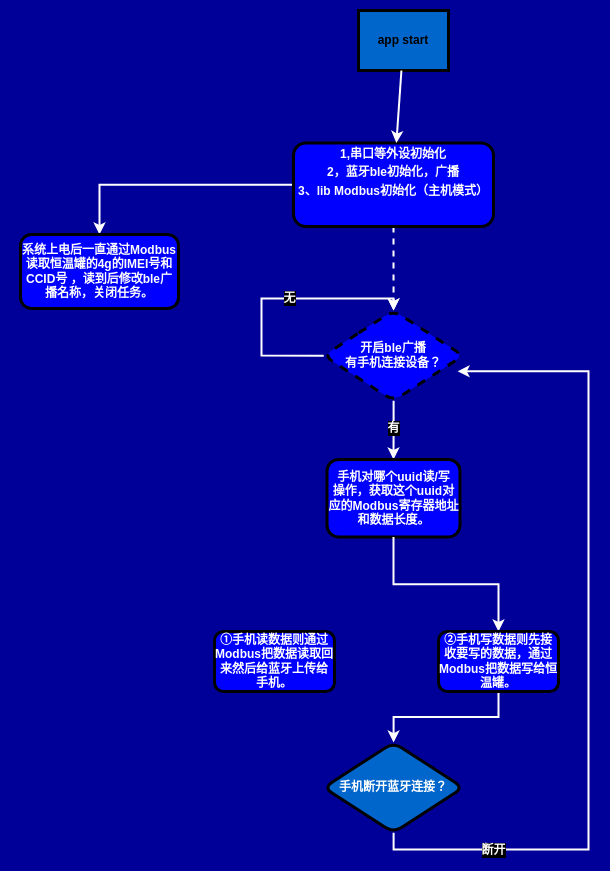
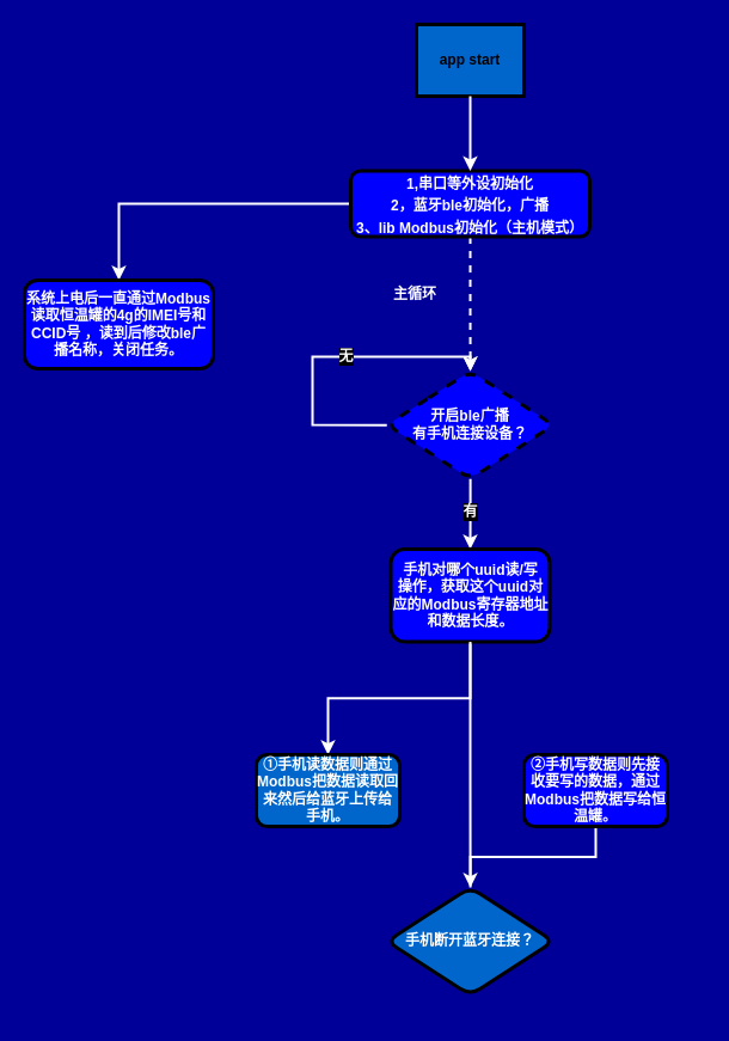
  <mxCell id="0" />
  <mxCell id="1" parent="0" />
  <mxCell id="2" value="" style="edgeStyle=orthogonalEdgeStyle;rounded=0;orthogonalLoop=1;jettySize=auto;html=1;fontColor=#FFFFFF;strokeWidth=2;strokeColor=#FFFFFF;dashed=1;" parent="1" source="4" target="11" edge="1"><mxGeometry relative="1" as="geometry"><mxPoint x="393" y="274" as="targetPoint" /></mxGeometry></mxCell>
  <mxCell id="3" value="" style="edgeStyle=orthogonalEdgeStyle;rounded=0;orthogonalLoop=1;jettySize=auto;html=1;strokeColor=#FFFFFF;strokeWidth=2;" edge="1" parent="1" source="4" target="14"><mxGeometry relative="1" as="geometry" /></mxCell>
- <mxCell id="4" value="&lt;p style=&quot;margin: 4px 0px 0px; text-align: center;&quot;&gt;&lt;font color=&quot;#ffffff&quot;&gt;1,串口等外设初始化&lt;/font&gt;&lt;/p&gt;&lt;p style=&quot;margin: 4px 0px 0px; text-align: center;&quot;&gt;&lt;font color=&quot;#ffffff&quot;&gt;2，蓝牙ble初始化，广播&lt;/font&gt;&lt;/p&gt;&lt;p style=&quot;margin: 4px 0px 0px; text-align: center;&quot;&gt;&lt;font color=&quot;#ffffff&quot;&gt;3、lib Modbus初始化（主机模式&lt;/font&gt;&lt;span style=&quot;color: rgb(255, 255, 255); background-color: initial;&quot;&gt;）&lt;/span&gt;&lt;/p&gt;" style="verticalAlign=middle;align=center;overflow=fill;fontSize=12;fontFamily=Helvetica;html=1;rounded=1;fontStyle=1;strokeWidth=3;fillColor=#0000FF;" parent="1" vertex="1"><mxGeometry x="293" y="142.5" width="200" height="83.5" as="geometry" /></mxCell>
- <mxCell id="5" value="app start" style="whiteSpace=wrap;align=center;verticalAlign=middle;fontStyle=1;strokeWidth=3;fillColor=#0066CC;" parent="1" vertex="1"><mxGeometry x="358" y="10" width="90" height="60" as="geometry" /></mxCell>
+ <mxCell id="4" value="&lt;p style=&quot;margin: 4px 0px 0px; text-align: center;&quot;&gt;&lt;font color=&quot;#ffffff&quot;&gt;1,串口等外设初始化&lt;/font&gt;&lt;/p&gt;&lt;p style=&quot;margin: 4px 0px 0px; text-align: center;&quot;&gt;&lt;font color=&quot;#ffffff&quot;&gt;2，蓝牙ble初始化，广播&lt;/font&gt;&lt;/p&gt;&lt;p style=&quot;margin: 4px 0px 0px; text-align: center;&quot;&gt;&lt;font color=&quot;#ffffff&quot;&gt;3、lib Modbus初始化（主机模式&lt;/font&gt;&lt;span style=&quot;color: rgb(255, 255, 255); background-color: initial;&quot;&gt;）&lt;/span&gt;&lt;/p&gt;" style="verticalAlign=middle;align=center;overflow=fill;fontSize=12;fontFamily=Helvetica;html=1;rounded=1;fontStyle=1;strokeWidth=3;fillColor=#0000FF;" parent="1" vertex="1"><mxGeometry x="293" y="142.5" width="200" height="55" as="geometry" /></mxCell>
+ <mxCell id="5" value="app start" style="whiteSpace=wrap;align=center;verticalAlign=middle;fontStyle=1;strokeWidth=3;fillColor=#0066CC;" parent="1" vertex="1"><mxGeometry x="348" y="20" width="90" height="60" as="geometry" /></mxCell>
  <mxCell id="6" value="" style="edgeStyle=none;noEdgeStyle=1;strokeColor=#FFFFFF;strokeWidth=2" parent="1" source="5" target="4" edge="1"><mxGeometry width="100" height="100" relative="1" as="geometry"><mxPoint x="578" y="104" as="sourcePoint" /><mxPoint x="678" y="4" as="targetPoint" /></mxGeometry></mxCell>
  <mxCell id="7" value="" style="edgeStyle=orthogonalEdgeStyle;shape=connector;rounded=0;orthogonalLoop=1;jettySize=auto;html=1;strokeColor=#FFFFFF;strokeWidth=2;align=center;verticalAlign=middle;fontFamily=Helvetica;fontSize=12;fontColor=#FFFFFF;fontStyle=1;labelBackgroundColor=default;endArrow=classic;exitX=0;exitY=0.5;exitDx=0;exitDy=0;" parent="1" source="11" target="11" edge="1"><mxGeometry relative="1" as="geometry"><Array as="points"><mxPoint x="261" y="355" /><mxPoint x="261" y="298" /><mxPoint x="393" y="298" /></Array><mxPoint x="347.997" y="413.035" as="sourcePoint" /><mxPoint x="341.22" y="298" as="targetPoint" /></mxGeometry></mxCell>
  <mxCell id="8" value="无" style="edgeLabel;html=1;align=center;verticalAlign=middle;resizable=0;points=[];rounded=1;strokeColor=default;strokeWidth=3;fontFamily=Helvetica;fontSize=12;fontColor=#FFFFFF;fontStyle=1;fillColor=#0000FF;labelBackgroundColor=#000000;" parent="7" vertex="1" connectable="0"><mxGeometry x="0.12" y="1" relative="1" as="geometry"><mxPoint as="offset" /></mxGeometry></mxCell>
  <mxCell id="9" style="edgeStyle=orthogonalEdgeStyle;shape=connector;rounded=0;orthogonalLoop=1;jettySize=auto;html=1;entryX=0.5;entryY=0;entryDx=0;entryDy=0;strokeColor=#FFFFFF;strokeWidth=2;align=center;verticalAlign=middle;fontFamily=Helvetica;fontSize=12;fontColor=#FFFFFF;fontStyle=1;labelBackgroundColor=default;endArrow=classic;" parent="1" source="11" target="13" edge="1"><mxGeometry relative="1" as="geometry" /></mxCell>
  <mxCell id="10" value="有" style="edgeLabel;html=1;align=center;verticalAlign=middle;resizable=0;points=[];fontFamily=Helvetica;fontSize=12;fontColor=#FFFFFF;fontStyle=1;labelBackgroundColor=#000000;" parent="9" vertex="1" connectable="0"><mxGeometry x="-0.082" y="-1" relative="1" as="geometry"><mxPoint as="offset" /></mxGeometry></mxCell>
  <mxCell id="11" value="&lt;span style=&quot;color: rgb(255, 255, 255);&quot;&gt;开启ble广播&lt;/span&gt;&lt;div&gt;&lt;font color=&quot;#ffffff&quot;&gt;有手机连接设备？&lt;/font&gt;&lt;/div&gt;" style="rhombus;whiteSpace=wrap;html=1;fillColor=#0000FF;rounded=1;fontStyle=1;strokeWidth=3;dashed=1;" parent="1" vertex="1"><mxGeometry x="323.25" y="310" width="139.5" height="90.25" as="geometry" /></mxCell>
+ <mxCell id="12" value="" style="edgeStyle=orthogonalEdgeStyle;rounded=0;orthogonalLoop=1;jettySize=auto;html=1;fontFamily=Helvetica;fontSize=12;fontColor=#FFFFFF;fontStyle=1;strokeColor=#FFFFFF;strokeWidth=2;" edge="1" parent="1" source="13" target="16"><mxGeometry relative="1" as="geometry" /></mxCell>
  <mxCell id="13" value="&lt;font color=&quot;#ffffff&quot;&gt;手机对哪个uuid读/写&lt;/font&gt;&lt;div&gt;&lt;font color=&quot;#ffffff&quot;&gt;操作，获取这个uuid对应的Modbus寄存器地址和数据长度。&lt;/font&gt;&lt;/div&gt;" style="whiteSpace=wrap;html=1;fillColor=#0000FF;rounded=1;fontStyle=1;strokeWidth=3;" parent="1" vertex="1"><mxGeometry x="326.5" y="459" width="133" height="77.38" as="geometry" /></mxCell>
  <mxCell id="14" value="系统上电后一直通过Modbus读取恒温罐的4g的IMEI号和CCID号 ，读到后修改ble广播名称，关闭任务。" style="whiteSpace=wrap;html=1;fillColor=#0000FF;rounded=1;fontStyle=1;strokeWidth=3;fontColor=#FFFFFF;" vertex="1" parent="1"><mxGeometry x="20" y="234" width="158" height="74" as="geometry" /></mxCell>
- <mxCell id="16" value="①手机读数据则通过Modbus把数据读取回来然后给蓝牙上传给手机。" style="whiteSpace=wrap;html=1;fillColor=#0000FF;rounded=1;fontStyle=1;strokeWidth=3;fontColor=#FFFFFF;" vertex="1" parent="1"><mxGeometry x="214" y="631" width="120" height="60" as="geometry" /></mxCell>
- <mxCell id="17" value="" style="edgeStyle=orthogonalEdgeStyle;rounded=0;orthogonalLoop=1;jettySize=auto;html=1;fontFamily=Helvetica;fontSize=12;fontColor=#FFFFFF;fontStyle=1;strokeColor=#FFFFFF;strokeWidth=2;" edge="1" parent="1" target="19" source="13"><mxGeometry relative="1" as="geometry"><mxPoint x="417" y="560" as="sourcePoint" /></mxGeometry></mxCell>
- <mxCell id="18" style="edgeStyle=orthogonalEdgeStyle;rounded=0;orthogonalLoop=1;jettySize=auto;html=1;fontFamily=Helvetica;fontSize=12;fontColor=#FFFFFF;fontStyle=1;strokeWidth=2;strokeColor=#FFFFFF;" edge="1" parent="1" source="19" target="20"><mxGeometry relative="1" as="geometry" /></mxCell>
+ <mxCell id="15" value="主循环" style="text;strokeColor=none;align=center;fillColor=none;html=1;verticalAlign=middle;whiteSpace=wrap;rounded=0;fontFamily=Helvetica;fontSize=12;fontColor=#FFFFFF;fontStyle=1;" vertex="1" parent="1"><mxGeometry x="317" y="230" width="60" height="31" as="geometry" /></mxCell>
+ <mxCell id="16" value="①手机读数据则通过Modbus把数据读取回来然后给蓝牙上传给手机。" style="whiteSpace=wrap;html=1;fillColor=#0066cc;rounded=1;fontStyle=1;strokeWidth=3;fontColor=#FFFFFF;" vertex="1" parent="1"><mxGeometry x="214" y="631" width="120" height="60" as="geometry" /></mxCell>
+ <mxCell id="17" value="" style="edgeStyle=orthogonalEdgeStyle;rounded=0;orthogonalLoop=1;jettySize=auto;html=1;fontFamily=Helvetica;fontSize=12;fontColor=#FFFFFF;fontStyle=1;strokeColor=#FFFFFF;strokeWidth=2;" edge="1" parent="1" target="20" source="13"><mxGeometry relative="1" as="geometry"><mxPoint x="417" y="560" as="sourcePoint" /></mxGeometry></mxCell>
+ <mxCell id="18" style="edgeStyle=orthogonalEdgeStyle;rounded=0;orthogonalLoop=1;jettySize=auto;html=1;fontFamily=Helvetica;fontSize=12;fontColor=#FFFFFF;fontStyle=1;strokeWidth=2;strokeColor=#FFFFFF;endArrow=none;" edge="1" parent="1" source="19" target="20"><mxGeometry relative="1" as="geometry" /></mxCell>
  <mxCell id="19" value="②手机写数据则先接收要写的数据，通过Modbus把数据写给恒温罐。" style="whiteSpace=wrap;html=1;fillColor=#0000FF;rounded=1;fontStyle=1;strokeWidth=3;fontColor=#FFFFFF;" vertex="1" parent="1"><mxGeometry x="438" y="631" width="120" height="60" as="geometry" /></mxCell>
  <mxCell id="20" value="&lt;font color=&quot;#ffffff&quot;&gt;手机断开蓝牙连接？&lt;/font&gt;" style="rhombus;whiteSpace=wrap;html=1;fillColor=#0066cc;rounded=1;fontStyle=1;strokeWidth=3;" vertex="1" parent="1"><mxGeometry x="323.25" y="742.03" width="139.5" height="90.25" as="geometry" /></mxCell>
- <mxCell id="21" style="edgeStyle=orthogonalEdgeStyle;rounded=0;orthogonalLoop=1;jettySize=auto;html=1;entryX=0.959;entryY=0.674;entryDx=0;entryDy=0;entryPerimeter=0;fontFamily=Helvetica;fontSize=12;fontColor=#FFFFFF;fontStyle=1;strokeWidth=2;strokeColor=#FFFFFF;" edge="1" parent="1" source="20" target="11"><mxGeometry relative="1" as="geometry"><Array as="points"><mxPoint x="393" y="849" /><mxPoint x="588" y="849" /><mxPoint x="588" y="371" /></Array></mxGeometry></mxCell>
- <mxCell id="22" value="断开" style="edgeLabel;html=1;align=center;verticalAlign=middle;resizable=0;points=[];rounded=1;strokeColor=default;strokeWidth=3;fontFamily=Helvetica;fontSize=12;fontColor=#FFFFFF;fontStyle=1;fillColor=#0000FF;labelBackgroundColor=#000000;" vertex="1" connectable="0" parent="21"><mxGeometry x="-0.718" relative="1" as="geometry"><mxPoint as="offset" /></mxGeometry></mxCell>
